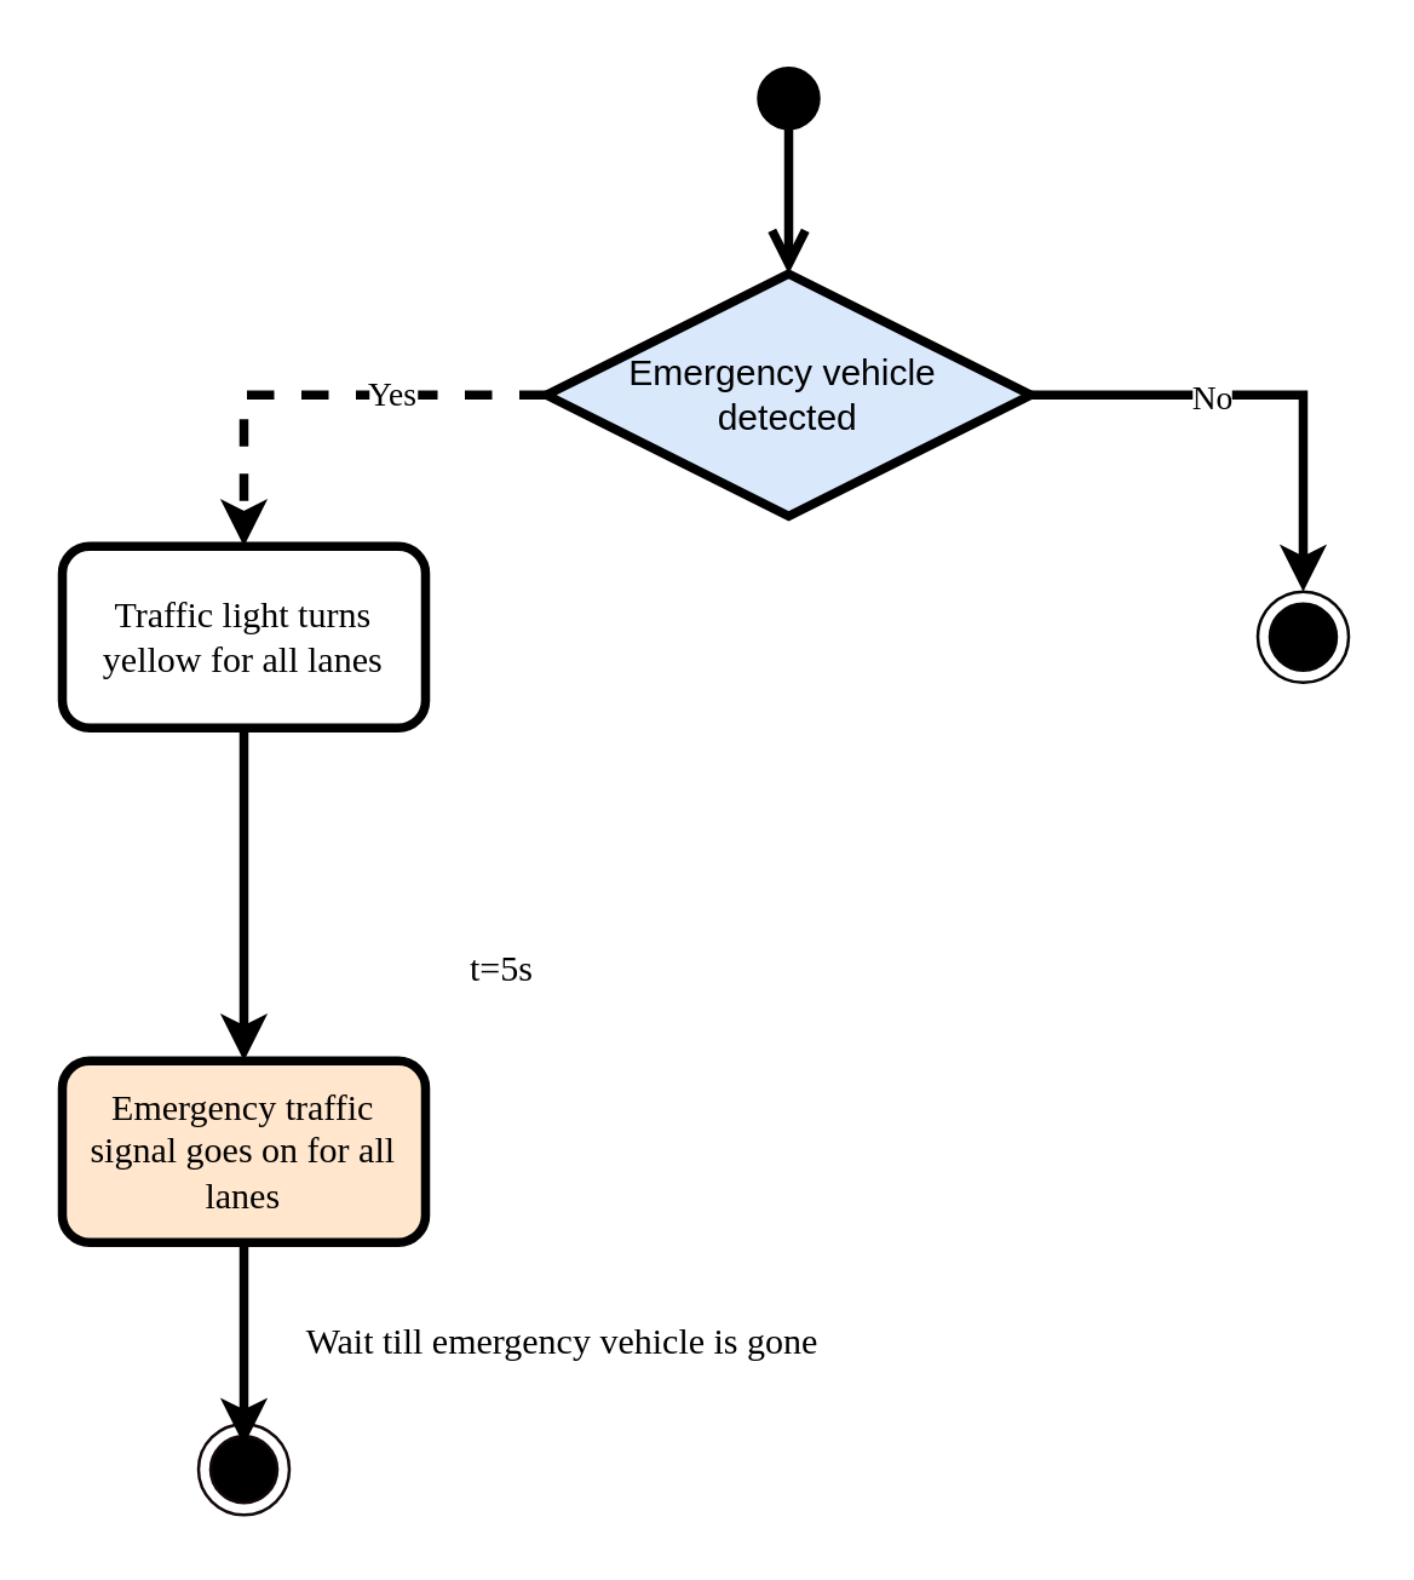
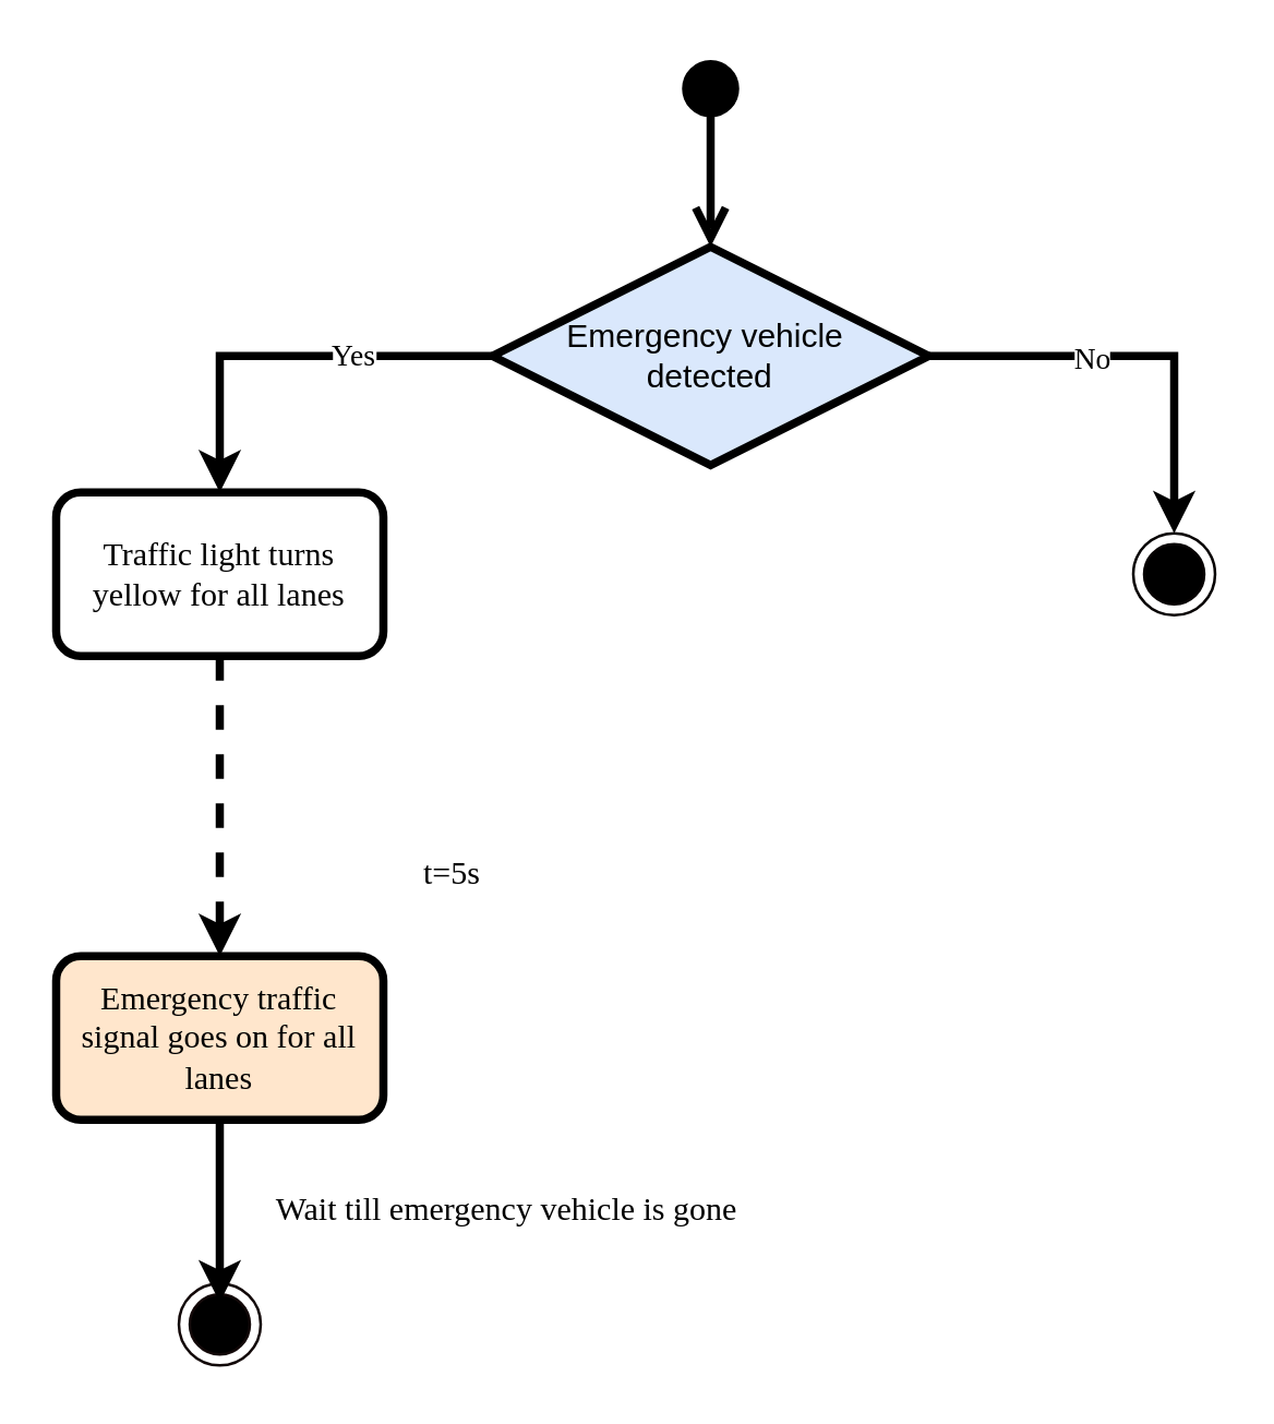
  <mxCell id="0" />
  <mxCell id="1" parent="0" />
  <mxCell id="2" value="" style="html=1;verticalAlign=bottom;startArrow=circle;startFill=1;endArrow=open;startSize=6;endSize=8;curved=0;rounded=0;strokeWidth=3;" edge="1" parent="1" target="7"><mxGeometry width="80" relative="1" as="geometry"><mxPoint x="260" y="20" as="sourcePoint" /><mxPoint x="290" y="430" as="targetPoint" /></mxGeometry></mxCell>
- <mxCell id="3" style="edgeStyle=orthogonalEdgeStyle;rounded=0;orthogonalLoop=1;jettySize=auto;html=1;exitX=0;exitY=0.5;exitDx=0;exitDy=0;entryX=0.5;entryY=0;entryDx=0;entryDy=0;strokeWidth=3;dashed=1;" edge="1" parent="1" source="7" target="10"><mxGeometry relative="1" as="geometry"><Array as="points"><mxPoint x="80" y="130" /></Array></mxGeometry></mxCell>
+ <mxCell id="3" style="edgeStyle=orthogonalEdgeStyle;rounded=0;orthogonalLoop=1;jettySize=auto;html=1;exitX=0;exitY=0.5;exitDx=0;exitDy=0;entryX=0.5;entryY=0;entryDx=0;entryDy=0;strokeWidth=3;" edge="1" parent="1" source="7" target="10"><mxGeometry relative="1" as="geometry"><Array as="points"><mxPoint x="80" y="130" /></Array></mxGeometry></mxCell>
  <mxCell id="4" value="&lt;font face=&quot;Times New Roman&quot;&gt;Yes&lt;/font&gt;" style="edgeLabel;html=1;align=center;verticalAlign=middle;resizable=0;points=[];" vertex="1" connectable="0" parent="3"><mxGeometry x="-0.307" y="-1" relative="1" as="geometry"><mxPoint as="offset" /></mxGeometry></mxCell>
  <mxCell id="5" style="edgeStyle=orthogonalEdgeStyle;rounded=0;orthogonalLoop=1;jettySize=auto;html=1;exitX=1;exitY=0.5;exitDx=0;exitDy=0;strokeWidth=3;" edge="1" parent="1" source="7" target="11"><mxGeometry relative="1" as="geometry"><mxPoint x="430" y="210" as="targetPoint" /></mxGeometry></mxCell>
  <mxCell id="6" value="&lt;font face=&quot;Times New Roman&quot;&gt;No&lt;/font&gt;" style="edgeLabel;html=1;align=center;verticalAlign=middle;resizable=0;points=[];" vertex="1" connectable="0" parent="5"><mxGeometry x="-0.239" relative="1" as="geometry"><mxPoint as="offset" /></mxGeometry></mxCell>
  <mxCell id="7" value="Emergency vehicle&amp;nbsp;&lt;div&gt;detected&lt;/div&gt;" style="rhombus;whiteSpace=wrap;html=1;strokeWidth=3;fillColor=#dae8fc;" vertex="1" parent="1"><mxGeometry x="180" y="90" width="160" height="80" as="geometry" /></mxCell>
  <mxCell id="8" value="&lt;font face=&quot;Times New Roman&quot;&gt;Emergency traffic signal goes on for all lanes&lt;/font&gt;" style="rounded=1;whiteSpace=wrap;html=1;strokeWidth=3;fillColor=#ffe6cc;" vertex="1" parent="1"><mxGeometry x="20" y="350" width="120" height="60" as="geometry" /></mxCell>
- <mxCell id="9" style="edgeStyle=orthogonalEdgeStyle;rounded=0;orthogonalLoop=1;jettySize=auto;html=1;exitX=0.5;exitY=1;exitDx=0;exitDy=0;entryX=0.5;entryY=0;entryDx=0;entryDy=0;strokeWidth=3;" edge="1" parent="1" source="10" target="8"><mxGeometry relative="1" as="geometry" /></mxCell>
+ <mxCell id="9" style="edgeStyle=orthogonalEdgeStyle;rounded=0;orthogonalLoop=1;jettySize=auto;html=1;exitX=0.5;exitY=1;exitDx=0;exitDy=0;entryX=0.5;entryY=0;entryDx=0;entryDy=0;strokeWidth=3;dashed=1;" edge="1" parent="1" source="10" target="8"><mxGeometry relative="1" as="geometry" /></mxCell>
  <mxCell id="10" value="&lt;font face=&quot;Times New Roman&quot;&gt;Traffic light turns yellow for all lanes&lt;/font&gt;" style="rounded=1;whiteSpace=wrap;html=1;strokeWidth=3;" vertex="1" parent="1"><mxGeometry x="20" y="180" width="120" height="60" as="geometry" /></mxCell>
  <mxCell id="11" value="" style="ellipse;html=1;shape=endState;fillColor=#000000;strokeColor=light-dark(#070303, #ff9090);" vertex="1" parent="1"><mxGeometry x="415" y="195" width="30" height="30" as="geometry" /></mxCell>
  <mxCell id="12" value="" style="ellipse;html=1;shape=endState;fillColor=#000000;strokeColor=light-dark(#120808, #ff9090);" vertex="1" parent="1"><mxGeometry x="65" y="470" width="30" height="30" as="geometry" /></mxCell>
  <mxCell id="13" style="edgeStyle=orthogonalEdgeStyle;rounded=0;orthogonalLoop=1;jettySize=auto;html=1;exitX=0.5;exitY=1;exitDx=0;exitDy=0;entryX=0.5;entryY=0.233;entryDx=0;entryDy=0;entryPerimeter=0;strokeWidth=3;" edge="1" parent="1" source="8" target="12"><mxGeometry relative="1" as="geometry" /></mxCell>
  <mxCell id="14" value="&lt;font face=&quot;Times New Roman&quot;&gt;t=5s&lt;/font&gt;" style="text;html=1;align=center;verticalAlign=middle;resizable=0;points=[];autosize=1;strokeColor=none;fillColor=none;" vertex="1" parent="1"><mxGeometry x="145" y="305" width="40" height="30" as="geometry" /></mxCell>
  <mxCell id="15" value="&lt;font face=&quot;Times New Roman&quot;&gt;Wait till emergency vehicle is gone&lt;/font&gt;" style="text;html=1;align=center;verticalAlign=middle;resizable=0;points=[];autosize=1;strokeColor=none;fillColor=none;" vertex="1" parent="1"><mxGeometry x="90" y="428" width="190" height="30" as="geometry" /></mxCell>
